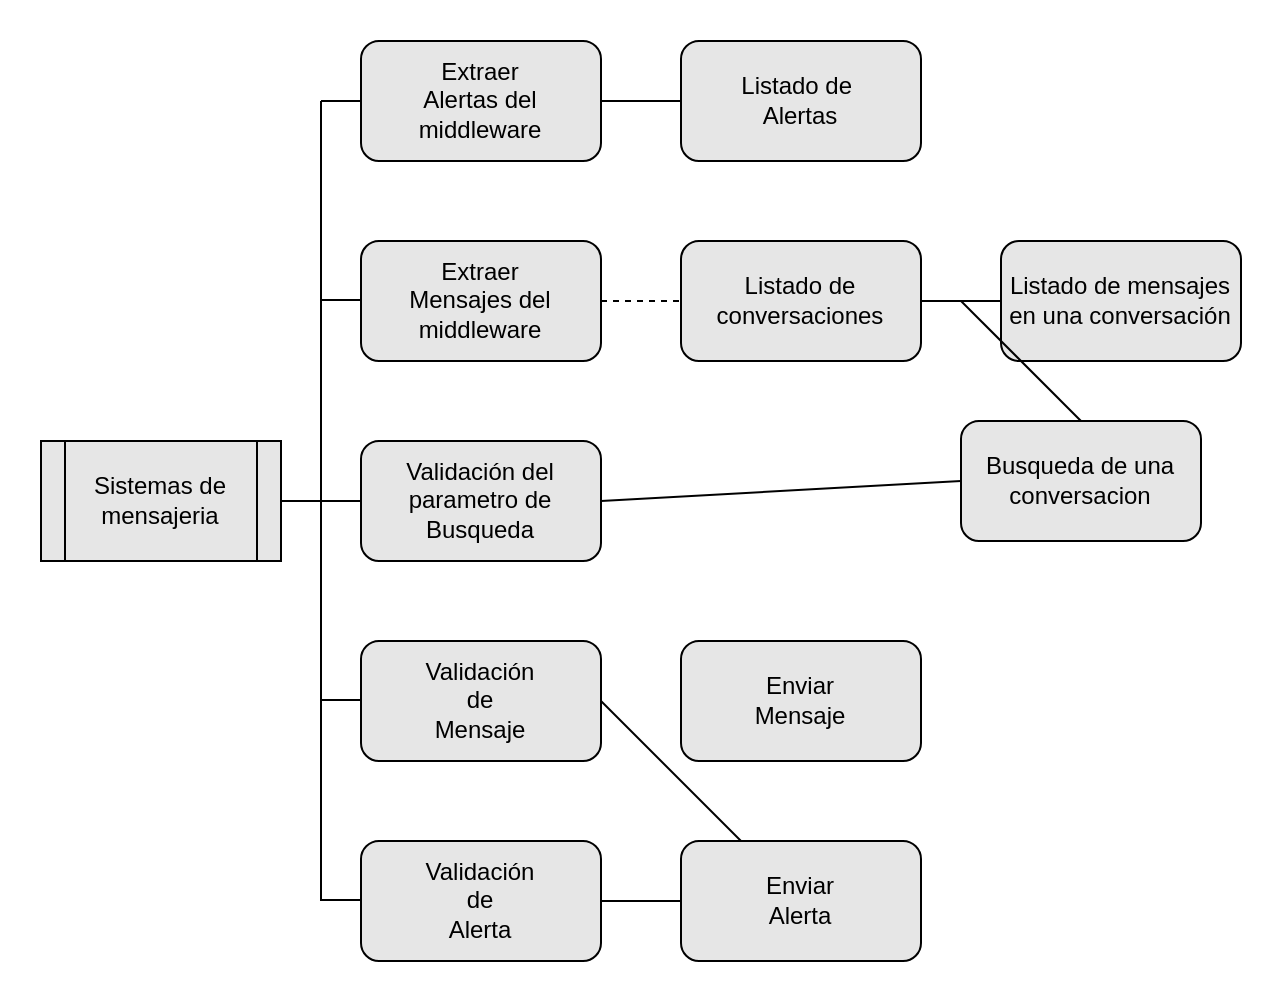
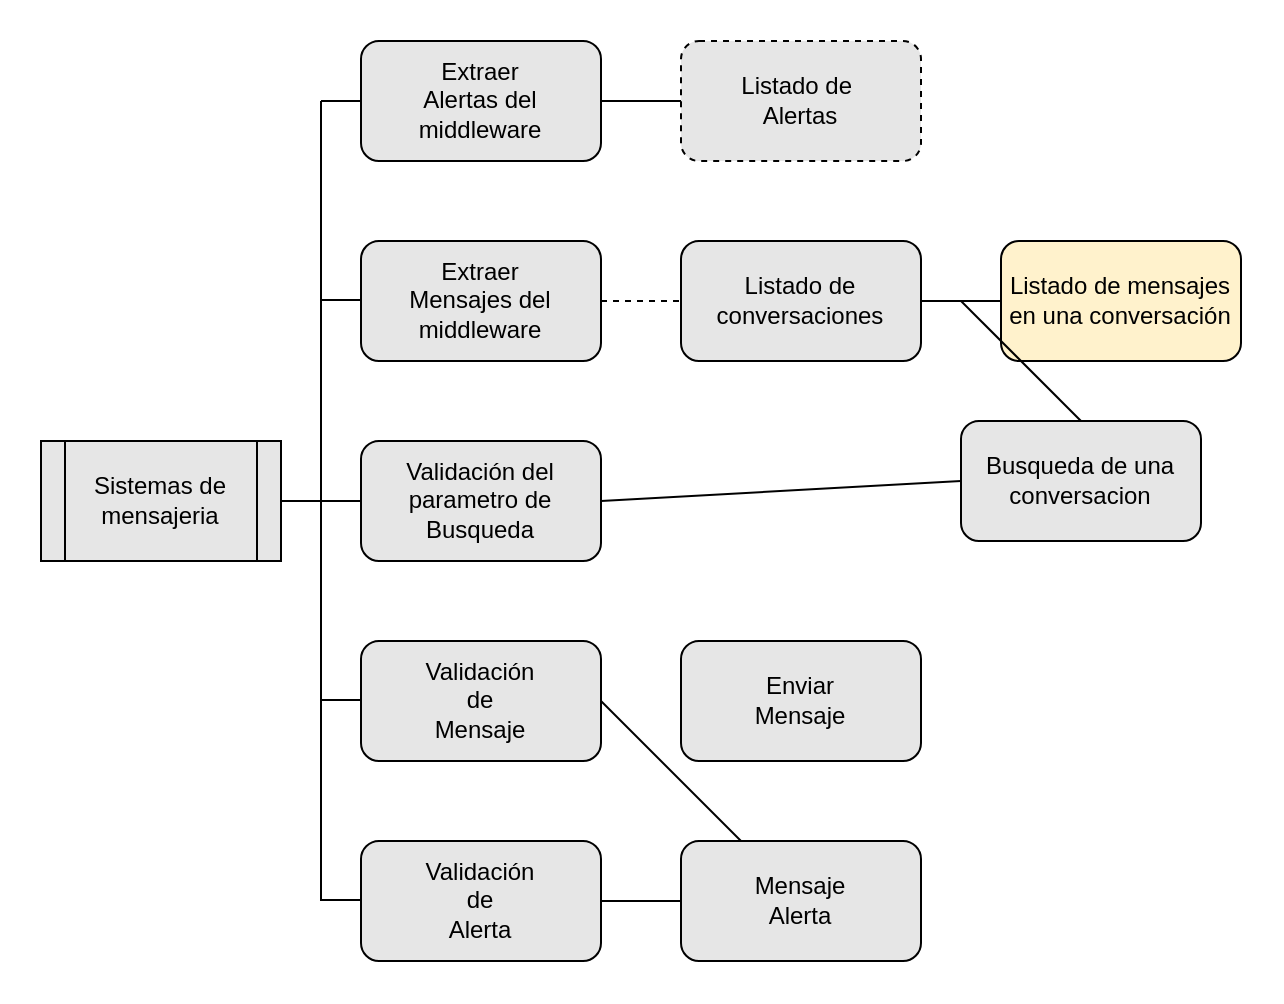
  <mxCell id="0" />
  <mxCell id="1" parent="0" />
  <mxCell id="2" value="Sistemas de mensajeria" style="shape=process;whiteSpace=wrap;html=1;backgroundOutline=1;fillColor=#E6E6E6;" parent="1" vertex="1"><mxGeometry x="20" y="220" width="120" height="60" as="geometry" /></mxCell>
  <mxCell id="3" value="Validación del parametro de Busqueda" style="rounded=1;whiteSpace=wrap;html=1;fillColor=#E6E6E6;" parent="1" vertex="1"><mxGeometry x="180" y="220" width="120" height="60" as="geometry" /></mxCell>
  <mxCell id="4" value="Extraer&lt;div&gt;Mensajes del&lt;/div&gt;&lt;div&gt;middleware&lt;/div&gt;" style="rounded=1;whiteSpace=wrap;html=1;fillColor=#E6E6E6;" parent="1" vertex="1"><mxGeometry x="180" y="120" width="120" height="60" as="geometry" /></mxCell>
  <mxCell id="5" value="Extraer&lt;div&gt;Alertas del&lt;/div&gt;&lt;div&gt;middleware&lt;/div&gt;" style="rounded=1;whiteSpace=wrap;html=1;fillColor=#E6E6E6;" parent="1" vertex="1"><mxGeometry x="180" y="20" width="120" height="60" as="geometry" /></mxCell>
  <mxCell id="6" value="Validación&lt;div&gt;de&lt;/div&gt;&lt;div&gt;Mensaje&lt;/div&gt;" style="rounded=1;whiteSpace=wrap;html=1;fillColor=#E6E6E6;" parent="1" vertex="1"><mxGeometry x="180" y="320" width="120" height="60" as="geometry" /></mxCell>
  <mxCell id="7" value="Validación&lt;div&gt;de&lt;/div&gt;&lt;div&gt;Alerta&lt;/div&gt;" style="rounded=1;whiteSpace=wrap;html=1;fillColor=#E6E6E6;" parent="1" vertex="1"><mxGeometry x="180" y="420" width="120" height="60" as="geometry" /></mxCell>
  <mxCell id="8" value="Listado de conversaciones" style="rounded=1;whiteSpace=wrap;html=1;fillColor=#E6E6E6;" parent="1" vertex="1"><mxGeometry x="340" y="120" width="120" height="60" as="geometry" /></mxCell>
- <mxCell id="9" value="Listado de mensajes&lt;div&gt;en una conversación&lt;/div&gt;" style="rounded=1;whiteSpace=wrap;html=1;fillColor=#E6E6E6;" parent="1" vertex="1"><mxGeometry x="500" y="120" width="120" height="60" as="geometry" /></mxCell>
+ <mxCell id="9" value="Listado de mensajes&lt;div&gt;en una conversación&lt;/div&gt;" style="rounded=1;whiteSpace=wrap;html=1;fillColor=#fff2cc;" parent="1" vertex="1"><mxGeometry x="500" y="120" width="120" height="60" as="geometry" /></mxCell>
  <mxCell id="10" value="Busqueda de una conversacion" style="rounded=1;whiteSpace=wrap;html=1;fillColor=#E6E6E6;" parent="1" vertex="1"><mxGeometry x="480" y="210" width="120" height="60" as="geometry" /></mxCell>
  <mxCell id="11" value="Enviar&lt;div&gt;Mensaje&lt;/div&gt;" style="rounded=1;whiteSpace=wrap;html=1;fillColor=#E6E6E6;" parent="1" vertex="1"><mxGeometry x="340" y="320" width="120" height="60" as="geometry" /></mxCell>
- <mxCell id="12" value="Enviar&lt;div&gt;Alerta&lt;/div&gt;" style="rounded=1;whiteSpace=wrap;html=1;fillColor=#E6E6E6;" parent="1" vertex="1"><mxGeometry x="340" y="420" width="120" height="60" as="geometry" /></mxCell>
- <mxCell id="13" value="Listado de&amp;nbsp;&lt;div&gt;Alertas&lt;/div&gt;" style="rounded=1;whiteSpace=wrap;html=1;fillColor=#E6E6E6;" parent="1" vertex="1"><mxGeometry x="340" y="20" width="120" height="60" as="geometry" /></mxCell>
+ <mxCell id="12" value="Mensaje&lt;div&gt;Alerta&lt;/div&gt;" style="rounded=1;whiteSpace=wrap;html=1;fillColor=#E6E6E6;" parent="1" vertex="1"><mxGeometry x="340" y="420" width="120" height="60" as="geometry" /></mxCell>
+ <mxCell id="13" value="Listado de&amp;nbsp;&lt;div&gt;Alertas&lt;/div&gt;" style="rounded=1;whiteSpace=wrap;html=1;fillColor=#E6E6E6;dashed=1;" parent="1" vertex="1"><mxGeometry x="340" y="20" width="120" height="60" as="geometry" /></mxCell>
  <mxCell id="14" value="" style="endArrow=none;html=1;rounded=0;entryX=0;entryY=0.5;entryDx=0;entryDy=0;fillColor=#E6E6E6;" parent="1" target="3" edge="1"><mxGeometry width="50" height="50" relative="1" as="geometry"><mxPoint x="140" y="250" as="sourcePoint" /><mxPoint x="190" y="200" as="targetPoint" /></mxGeometry></mxCell>
  <mxCell id="15" value="" style="endArrow=none;html=1;rounded=0;fillColor=#E6E6E6;" parent="1" edge="1"><mxGeometry width="50" height="50" relative="1" as="geometry"><mxPoint x="160" y="250" as="sourcePoint" /><mxPoint x="160" y="50" as="targetPoint" /></mxGeometry></mxCell>
  <mxCell id="16" value="" style="endArrow=none;html=1;rounded=0;entryX=0;entryY=0.5;entryDx=0;entryDy=0;fillColor=#E6E6E6;" parent="1" target="5" edge="1"><mxGeometry width="50" height="50" relative="1" as="geometry"><mxPoint x="160" y="50" as="sourcePoint" /><mxPoint x="210" y="0" as="targetPoint" /></mxGeometry></mxCell>
  <mxCell id="17" value="" style="endArrow=none;html=1;rounded=0;entryX=0;entryY=0.5;entryDx=0;entryDy=0;fillColor=#E6E6E6;" parent="1" edge="1"><mxGeometry width="50" height="50" relative="1" as="geometry"><mxPoint x="160" y="149.5" as="sourcePoint" /><mxPoint x="180" y="149.5" as="targetPoint" /></mxGeometry></mxCell>
  <mxCell id="18" value="" style="endArrow=none;html=1;rounded=0;entryX=0;entryY=0.5;entryDx=0;entryDy=0;fillColor=#E6E6E6;" parent="1" edge="1"><mxGeometry width="50" height="50" relative="1" as="geometry"><mxPoint x="160" y="349.5" as="sourcePoint" /><mxPoint x="180" y="349.5" as="targetPoint" /></mxGeometry></mxCell>
  <mxCell id="19" value="" style="endArrow=none;html=1;rounded=0;entryX=0;entryY=0.5;entryDx=0;entryDy=0;fillColor=#E6E6E6;" parent="1" edge="1"><mxGeometry width="50" height="50" relative="1" as="geometry"><mxPoint x="160" y="449.5" as="sourcePoint" /><mxPoint x="180" y="449.5" as="targetPoint" /></mxGeometry></mxCell>
  <mxCell id="20" value="" style="endArrow=none;html=1;rounded=0;fillColor=#E6E6E6;" parent="1" edge="1"><mxGeometry width="50" height="50" relative="1" as="geometry"><mxPoint x="160" y="450" as="sourcePoint" /><mxPoint x="160" y="250" as="targetPoint" /></mxGeometry></mxCell>
  <mxCell id="21" value="" style="endArrow=none;html=1;rounded=0;exitX=1;exitY=0.5;exitDx=0;exitDy=0;entryX=0;entryY=0.5;entryDx=0;entryDy=0;fillColor=#E6E6E6;dashed=1;" parent="1" source="4" target="8" edge="1"><mxGeometry width="50" height="50" relative="1" as="geometry"><mxPoint x="370" y="250" as="sourcePoint" /><mxPoint x="420" y="200" as="targetPoint" /></mxGeometry></mxCell>
  <mxCell id="22" value="" style="endArrow=none;html=1;rounded=0;exitX=1;exitY=0.5;exitDx=0;exitDy=0;entryX=0;entryY=0.5;entryDx=0;entryDy=0;fillColor=#E6E6E6;" parent="1" source="3" target="10" edge="1"><mxGeometry width="50" height="50" relative="1" as="geometry"><mxPoint x="370" y="250" as="sourcePoint" /><mxPoint x="420" y="200" as="targetPoint" /></mxGeometry></mxCell>
  <mxCell id="23" value="" style="endArrow=none;html=1;rounded=0;fillColor=#E6E6E6;" parent="1" target="13" edge="1"><mxGeometry width="50" height="50" relative="1" as="geometry"><mxPoint x="300" y="50" as="sourcePoint" /><mxPoint x="350" y="0" as="targetPoint" /></mxGeometry></mxCell>
  <mxCell id="24" value="" style="endArrow=none;html=1;rounded=0;exitX=1;exitY=0.5;exitDx=0;exitDy=0;entryX=0;entryY=0.5;entryDx=0;entryDy=0;fillColor=#E6E6E6;" parent="1" source="8" target="9" edge="1"><mxGeometry width="50" height="50" relative="1" as="geometry"><mxPoint x="370" y="250" as="sourcePoint" /><mxPoint x="420" y="200" as="targetPoint" /></mxGeometry></mxCell>
  <mxCell id="25" value="" style="endArrow=none;html=1;rounded=0;exitX=1;exitY=0.5;exitDx=0;exitDy=0;fillColor=#E6E6E6;" parent="1" source="6" target="12" edge="1"><mxGeometry width="50" height="50" relative="1" as="geometry"><mxPoint x="370" y="250" as="sourcePoint" /><mxPoint x="420" y="200" as="targetPoint" /></mxGeometry></mxCell>
  <mxCell id="26" value="" style="endArrow=none;html=1;rounded=0;exitX=1;exitY=0.5;exitDx=0;exitDy=0;entryX=0;entryY=0.5;entryDx=0;entryDy=0;fillColor=#E6E6E6;" parent="1" source="7" target="12" edge="1"><mxGeometry width="50" height="50" relative="1" as="geometry"><mxPoint x="370" y="250" as="sourcePoint" /><mxPoint x="420" y="200" as="targetPoint" /></mxGeometry></mxCell>
  <mxCell id="27" value="" style="endArrow=none;html=1;rounded=0;entryX=0.5;entryY=0;entryDx=0;entryDy=0;fillColor=#E6E6E6;" parent="1" target="10" edge="1"><mxGeometry width="50" height="50" relative="1" as="geometry"><mxPoint x="480" y="150" as="sourcePoint" /><mxPoint x="420" y="200" as="targetPoint" /></mxGeometry></mxCell>
